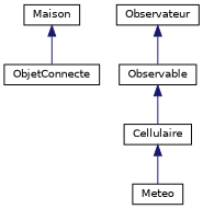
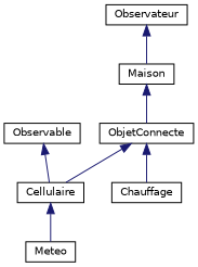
  digraph {
    rankdir=TB
    node [color=black fontname=Helvetica fontsize=10 shape=record]
    edge [color=midnightblue dir=back fontname=Helvetica fontsize=10 labelfontname=Helvetica labelfontsize=10 style=solid]
    n1 [height=0.2 label=ObjetConnecte width=0.4]
    n2 [height=0.2 label=Cellulaire width=0.4]
+   n3 [height=0.2 label=Chauffage width=0.4]
    n4 [height=0.2 label=Meteo width=0.4]
    n5 [height=0.2 label=Maison width=0.4]
    n6 [height=0.2 label=Observable width=0.4]
    n7 [height=0.2 label=Observateur width=0.4]
+   n1 -> n2
+   n1 -> n3
    n2 -> n4
    n5 -> n1
    n6 -> n2
-   n7 -> n6
+   n7 -> n5
  }
